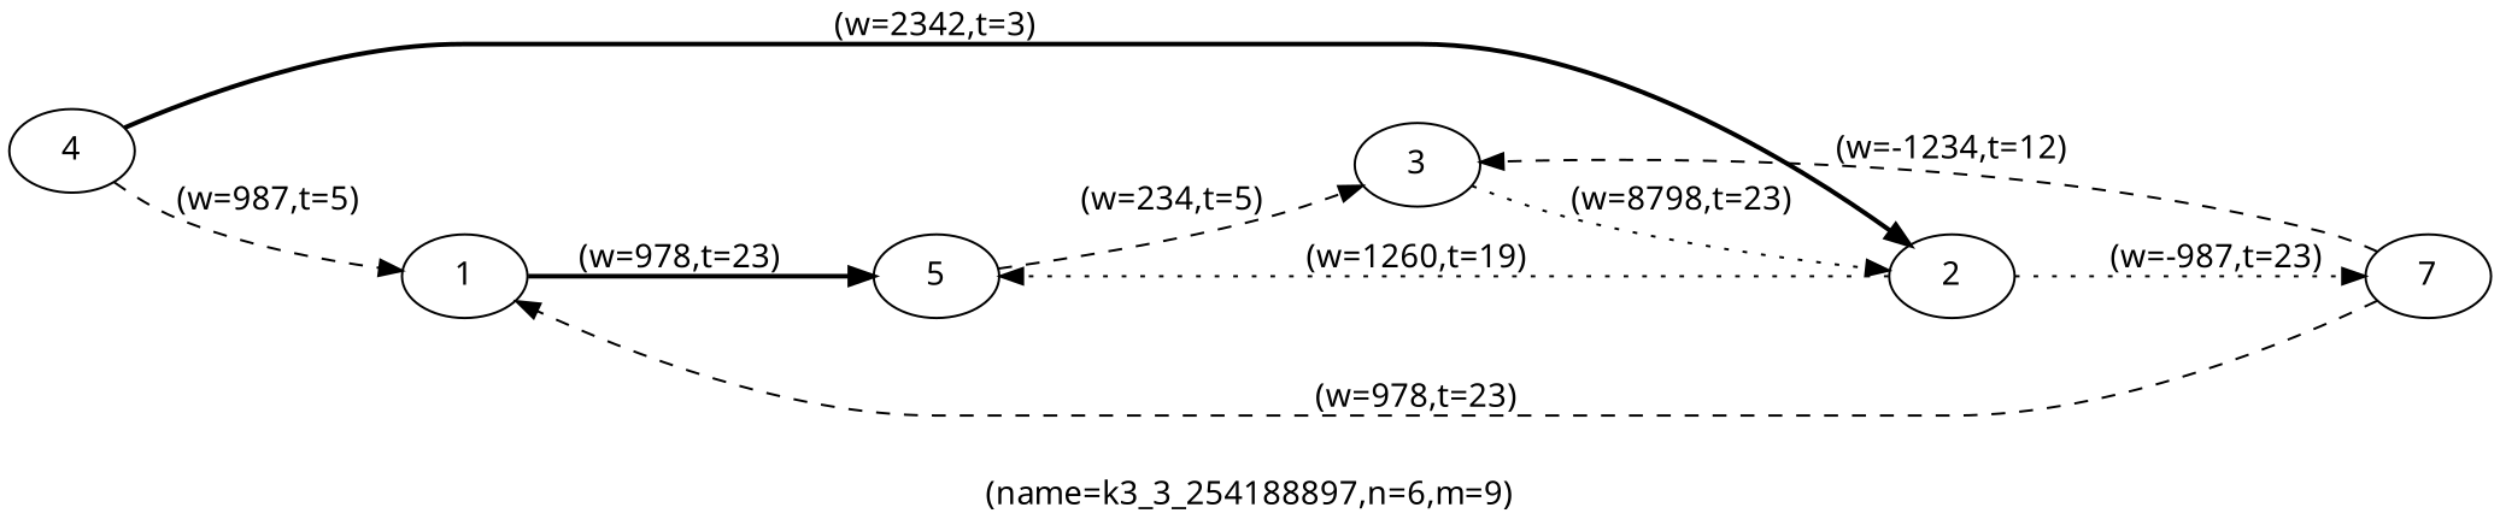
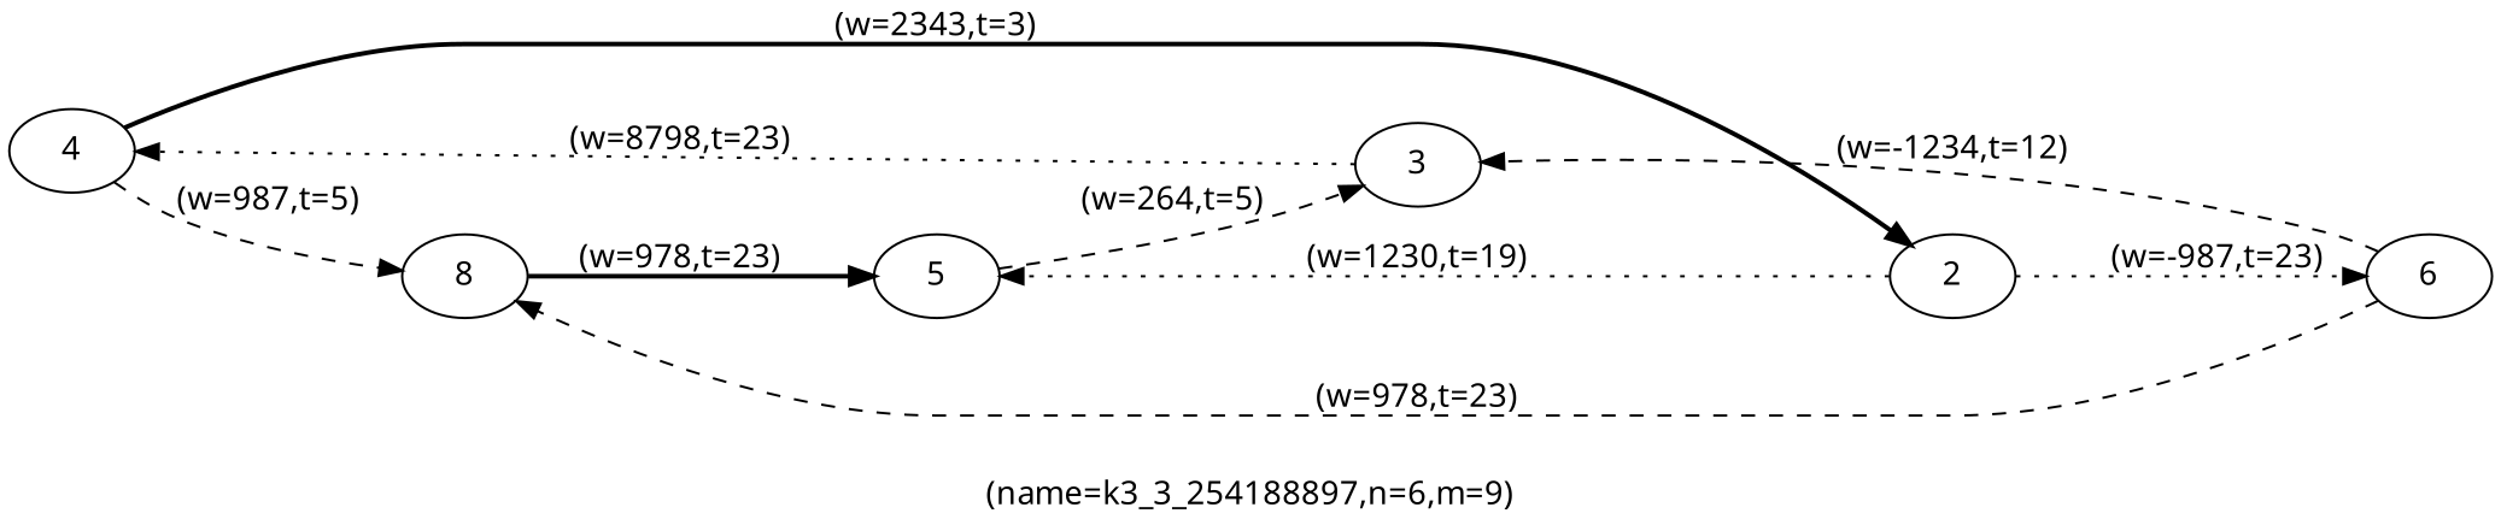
  digraph {
    fontname="Noto Sans"
    label="(name=k3_3_254188897,n=6,m=9)"
    rankdir=LR
    node [fontname="Noto Sans"]
    edge [fontname="Noto Sans" style=dashed]
    n1 [label=4]
-   n2 [label=1]
+   n2 [label=8]
    n3 [label=2]
    n4 [label=5]
-   n5 [label=7]
+   n5 [label=6]
    n6 [label=3]
    n1 -> n2 [label="(w=987,t=5)"]
-   n1 -> n3 [label="(w=2342,t=3)" style=bold]
+   n1 -> n3 [label="(w=2343,t=3)" style=bold]
    n2 -> n4 [label="(w=978,t=23)" style=bold]
-   n3 -> n4 [label="(w=1260,t=19)" style=dotted]
+   n3 -> n4 [label="(w=1230,t=19)" style=dotted]
    n3 -> n5 [label="(w=-987,t=23)" style=dotted]
-   n4 -> n6 [label="(w=234,t=5)"]
+   n4 -> n6 [label="(w=264,t=5)"]
    n5 -> n2 [label="(w=978,t=23)"]
    n5 -> n6 [label="(w=-1234,t=12)"]
-   n6 -> n3 [label="(w=8798,t=23)" style=dotted]
+   n6 -> n1 [label="(w=8798,t=23)" style=dotted]
  }
